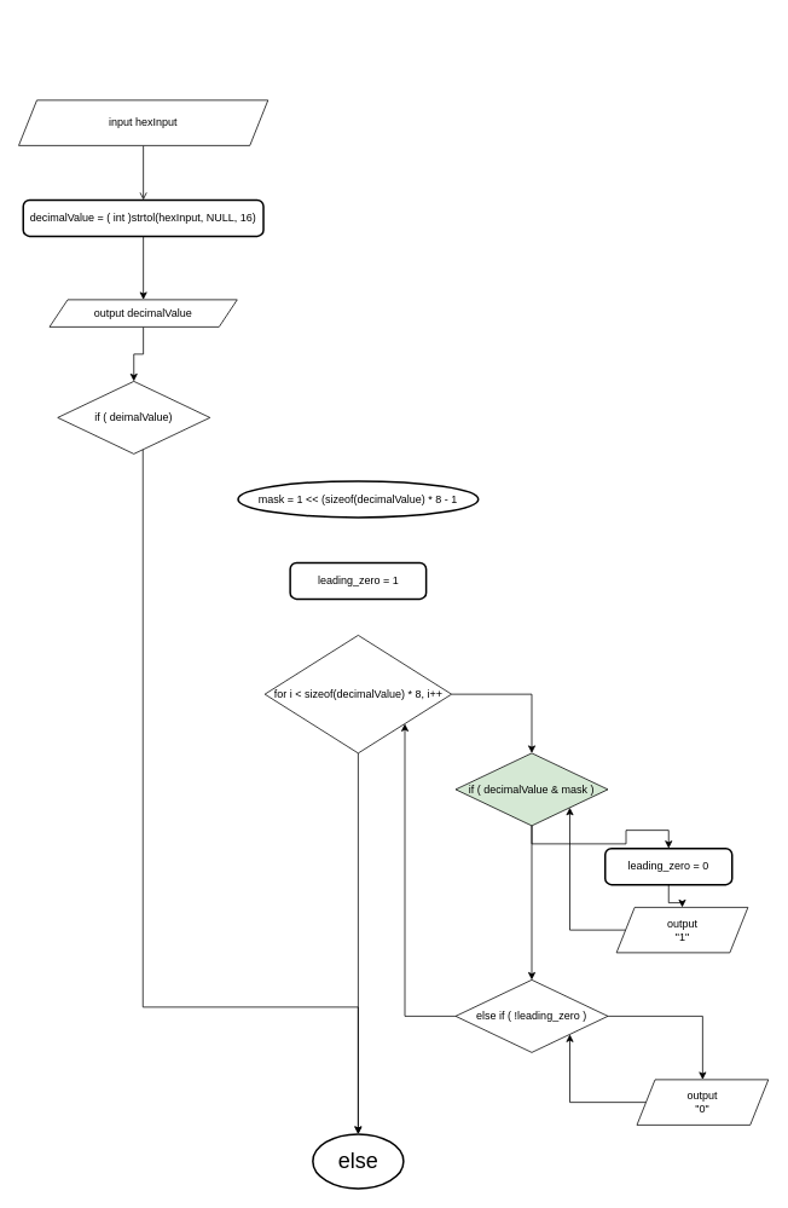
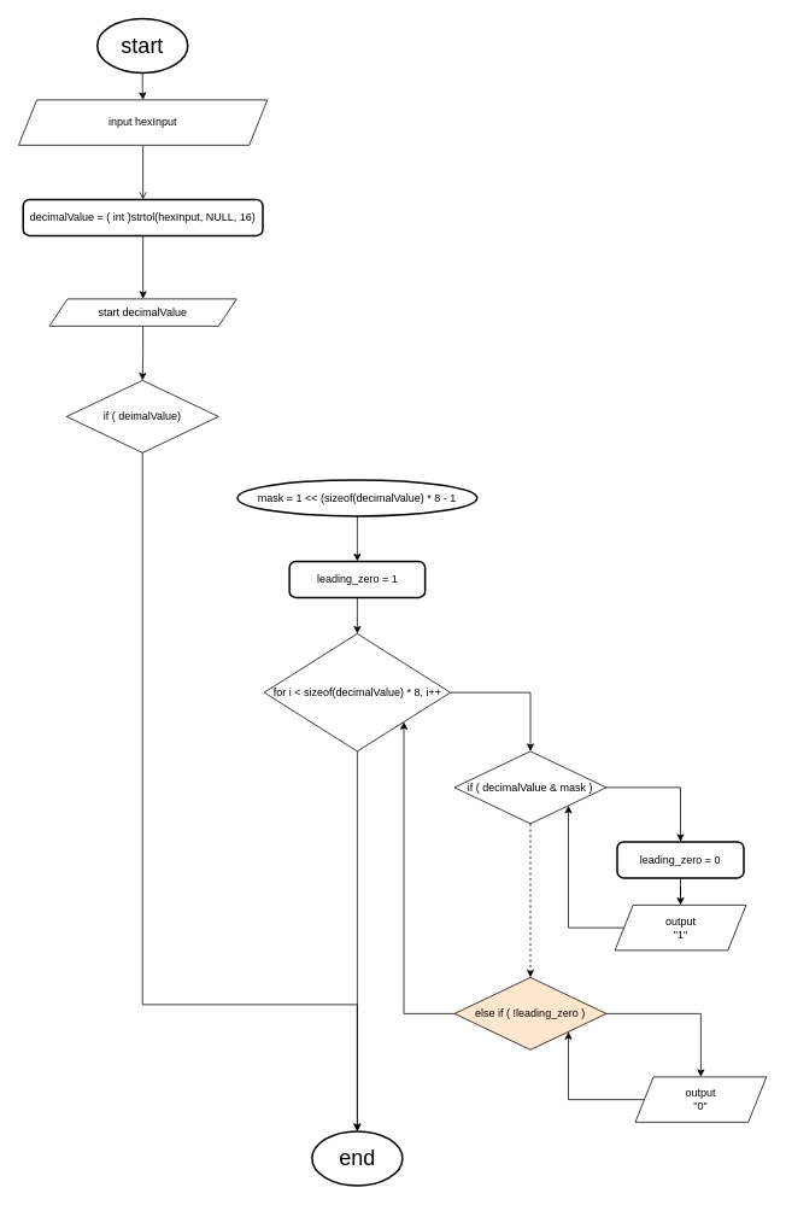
  <mxCell id="0" />
  <mxCell id="1" parent="0" />
- <mxCell id="4" value="&lt;font style=&quot;font-size: 24px;&quot;&gt;else&lt;/font&gt;" style="strokeWidth=2;html=1;shape=mxgraph.flowchart.start_1;whiteSpace=wrap;" vertex="1" parent="1"><mxGeometry x="344.5" y="1250" width="100" height="60" as="geometry" /></mxCell>
+ <mxCell id="2" style="edgeStyle=orthogonalEdgeStyle;rounded=0;orthogonalLoop=1;jettySize=auto;html=1;entryX=0.5;entryY=0;entryDx=0;entryDy=0;" edge="1" parent="1" source="3" target="6"><mxGeometry relative="1" as="geometry" /></mxCell>
+ <mxCell id="3" value="&lt;font style=&quot;font-size: 24px;&quot;&gt;start&lt;/font&gt;" style="strokeWidth=2;html=1;shape=mxgraph.flowchart.start_1;whiteSpace=wrap;" vertex="1" parent="1"><mxGeometry x="107" y="20" width="100" height="60" as="geometry" /></mxCell>
+ <mxCell id="4" value="&lt;font style=&quot;font-size: 24px;&quot;&gt;end&lt;/font&gt;" style="strokeWidth=2;html=1;shape=mxgraph.flowchart.start_1;whiteSpace=wrap;" vertex="1" parent="1"><mxGeometry x="344.5" y="1250" width="100" height="60" as="geometry" /></mxCell>
  <mxCell id="5" style="edgeStyle=orthogonalEdgeStyle;rounded=0;orthogonalLoop=1;jettySize=auto;html=1;entryX=0.5;entryY=0;entryDx=0;entryDy=0;endArrow=open;" edge="1" parent="1" source="6" target="8"><mxGeometry relative="1" as="geometry" /></mxCell>
  <mxCell id="6" value="input hexInput" style="shape=parallelogram;perimeter=parallelogramPerimeter;whiteSpace=wrap;html=1;fixedSize=1;" vertex="1" parent="1"><mxGeometry x="20" y="110" width="275" height="50" as="geometry" /></mxCell>
  <mxCell id="7" style="edgeStyle=orthogonalEdgeStyle;rounded=0;orthogonalLoop=1;jettySize=auto;html=1;entryX=0.5;entryY=0;entryDx=0;entryDy=0;" edge="1" parent="1" source="8" target="10"><mxGeometry relative="1" as="geometry" /></mxCell>
  <mxCell id="8" value="decimalValue = ( int )strtol(hexInput, NULL, 16)" style="rounded=1;whiteSpace=wrap;html=1;absoluteArcSize=1;arcSize=14;strokeWidth=2;" vertex="1" parent="1"><mxGeometry x="25" y="220" width="265" height="40" as="geometry" /></mxCell>
  <mxCell id="9" style="edgeStyle=orthogonalEdgeStyle;rounded=0;orthogonalLoop=1;jettySize=auto;html=1;entryX=0.5;entryY=0;entryDx=0;entryDy=0;" edge="1" parent="1" source="10" target="13"><mxGeometry relative="1" as="geometry" /></mxCell>
- <mxCell id="10" value="output decimalValue" style="shape=parallelogram;perimeter=parallelogramPerimeter;whiteSpace=wrap;html=1;fixedSize=1;" vertex="1" parent="1"><mxGeometry x="54" y="330" width="207" height="30" as="geometry" /></mxCell>
+ <mxCell id="10" value="start decimalValue" style="shape=parallelogram;perimeter=parallelogramPerimeter;whiteSpace=wrap;html=1;fixedSize=1;" vertex="1" parent="1"><mxGeometry x="54" y="330" width="207" height="30" as="geometry" /></mxCell>
  <mxCell id="11" style="edgeStyle=orthogonalEdgeStyle;rounded=0;orthogonalLoop=1;jettySize=auto;html=1;entryX=0.5;entryY=0;entryDx=0;entryDy=0;" edge="1" parent="1" source="12" target="20"><mxGeometry relative="1" as="geometry" /></mxCell>
  <mxCell id="12" value="for i &amp;lt; sizeof(decimalValue) * 8, i++" style="rhombus;whiteSpace=wrap;html=1;" vertex="1" parent="1"><mxGeometry x="291.5" y="700" width="206" height="130" as="geometry" /></mxCell>
- <mxCell id="13" value="if ( deimalValue)" style="rhombus;whiteSpace=wrap;html=1;" vertex="1" parent="1"><mxGeometry x="63" y="420" width="168" height="80" as="geometry" /></mxCell>
+ <mxCell id="13" value="if ( deimalValue)" style="rhombus;whiteSpace=wrap;html=1;" vertex="1" parent="1"><mxGeometry x="73" y="420" width="168" height="80" as="geometry" /></mxCell>
+ <mxCell id="14" style="edgeStyle=orthogonalEdgeStyle;rounded=0;orthogonalLoop=1;jettySize=auto;html=1;entryX=0.5;entryY=0;entryDx=0;entryDy=0;" edge="1" parent="1" source="15" target="17"><mxGeometry relative="1" as="geometry" /></mxCell>
  <mxCell id="15" value="mask = 1 &amp;lt;&amp;lt; (sizeof(decimalValue) * 8 - 1" style="ellipse;whiteSpace=wrap;html=1;absoluteArcSize=1;arcSize=14;strokeWidth=2;" vertex="1" parent="1"><mxGeometry x="262" y="530" width="265" height="40" as="geometry" /></mxCell>
+ <mxCell id="16" style="edgeStyle=orthogonalEdgeStyle;rounded=0;orthogonalLoop=1;jettySize=auto;html=1;exitX=0.5;exitY=1;exitDx=0;exitDy=0;entryX=0.5;entryY=0;entryDx=0;entryDy=0;" edge="1" parent="1" source="17" target="12"><mxGeometry relative="1" as="geometry" /></mxCell>
  <mxCell id="17" value="leading_zero = 1" style="rounded=1;whiteSpace=wrap;html=1;absoluteArcSize=1;arcSize=14;strokeWidth=2;" vertex="1" parent="1"><mxGeometry x="319.5" y="620" width="150" height="40" as="geometry" /></mxCell>
  <mxCell id="18" style="edgeStyle=orthogonalEdgeStyle;rounded=0;orthogonalLoop=1;jettySize=auto;html=1;entryX=0.5;entryY=0;entryDx=0;entryDy=0;" edge="1" parent="1" source="20" target="22"><mxGeometry relative="1" as="geometry" /></mxCell>
- <mxCell id="19" style="edgeStyle=orthogonalEdgeStyle;rounded=0;orthogonalLoop=1;jettySize=auto;html=1;entryX=0.5;entryY=0;entryDx=0;entryDy=0;" edge="1" parent="1" source="20" target="27"><mxGeometry relative="1" as="geometry" /></mxCell>
- <mxCell id="20" value="if ( decimalValue &amp;amp; mask )" style="rhombus;whiteSpace=wrap;html=1;fillColor=#d5e8d4;" vertex="1" parent="1"><mxGeometry x="502" y="830" width="168" height="80" as="geometry" /></mxCell>
+ <mxCell id="19" style="edgeStyle=orthogonalEdgeStyle;rounded=0;orthogonalLoop=1;jettySize=auto;html=1;entryX=0.5;entryY=0;entryDx=0;entryDy=0;dashed=1;" edge="1" parent="1" source="20" target="27"><mxGeometry relative="1" as="geometry" /></mxCell>
+ <mxCell id="20" value="if ( decimalValue &amp;amp; mask )" style="rhombus;whiteSpace=wrap;html=1;" vertex="1" parent="1"><mxGeometry x="502" y="830" width="168" height="80" as="geometry" /></mxCell>
  <mxCell id="21" style="edgeStyle=orthogonalEdgeStyle;rounded=0;orthogonalLoop=1;jettySize=auto;html=1;entryX=0.5;entryY=0;entryDx=0;entryDy=0;" edge="1" parent="1" source="22" target="24"><mxGeometry relative="1" as="geometry" /></mxCell>
- <mxCell id="22" value="leading_zero = 0" style="rounded=1;whiteSpace=wrap;html=1;absoluteArcSize=1;arcSize=14;strokeWidth=2;" vertex="1" parent="1"><mxGeometry x="667" y="935" width="140" height="40" as="geometry" /></mxCell>
+ <mxCell id="22" value="leading_zero = 0" style="rounded=1;whiteSpace=wrap;html=1;absoluteArcSize=1;arcSize=14;strokeWidth=2;" vertex="1" parent="1"><mxGeometry x="682" y="930" width="140" height="40" as="geometry" /></mxCell>
  <mxCell id="23" style="edgeStyle=orthogonalEdgeStyle;rounded=0;orthogonalLoop=1;jettySize=auto;html=1;entryX=1;entryY=1;entryDx=0;entryDy=0;" edge="1" parent="1" source="24" target="20"><mxGeometry relative="1" as="geometry" /></mxCell>
  <mxCell id="24" value="output&lt;div&gt;&quot;1&quot;&lt;/div&gt;" style="shape=parallelogram;perimeter=parallelogramPerimeter;whiteSpace=wrap;html=1;fixedSize=1;" vertex="1" parent="1"><mxGeometry x="679.5" y="1000" width="145" height="50" as="geometry" /></mxCell>
  <mxCell id="25" style="edgeStyle=orthogonalEdgeStyle;rounded=0;orthogonalLoop=1;jettySize=auto;html=1;entryX=0.5;entryY=0;entryDx=0;entryDy=0;" edge="1" parent="1" source="27" target="29"><mxGeometry relative="1" as="geometry" /></mxCell>
  <mxCell id="26" style="edgeStyle=orthogonalEdgeStyle;rounded=0;orthogonalLoop=1;jettySize=auto;html=1;entryX=1;entryY=1;entryDx=0;entryDy=0;" edge="1" parent="1" source="27" target="12"><mxGeometry relative="1" as="geometry" /></mxCell>
- <mxCell id="27" value="else if ( !leading_zero )" style="rhombus;whiteSpace=wrap;html=1;" vertex="1" parent="1"><mxGeometry x="502" y="1080" width="168" height="80" as="geometry" /></mxCell>
+ <mxCell id="27" value="else if ( !leading_zero )" style="rhombus;whiteSpace=wrap;html=1;fillColor=#ffe6cc;" vertex="1" parent="1"><mxGeometry x="502" y="1080" width="168" height="80" as="geometry" /></mxCell>
  <mxCell id="28" style="edgeStyle=orthogonalEdgeStyle;rounded=0;orthogonalLoop=1;jettySize=auto;html=1;entryX=1;entryY=1;entryDx=0;entryDy=0;" edge="1" parent="1" source="29" target="27"><mxGeometry relative="1" as="geometry" /></mxCell>
  <mxCell id="29" value="output&lt;div&gt;&quot;0&quot;&lt;/div&gt;" style="shape=parallelogram;perimeter=parallelogramPerimeter;whiteSpace=wrap;html=1;fixedSize=1;" vertex="1" parent="1"><mxGeometry x="702" y="1190" width="145" height="50" as="geometry" /></mxCell>
  <mxCell id="30" style="edgeStyle=orthogonalEdgeStyle;rounded=0;orthogonalLoop=1;jettySize=auto;html=1;entryX=0.5;entryY=0;entryDx=0;entryDy=0;entryPerimeter=0;" edge="1" parent="1" source="12" target="4"><mxGeometry relative="1" as="geometry" /></mxCell>
  <mxCell id="31" style="edgeStyle=orthogonalEdgeStyle;rounded=0;orthogonalLoop=1;jettySize=auto;html=1;entryX=0.5;entryY=0;entryDx=0;entryDy=0;entryPerimeter=0;" edge="1" parent="1" source="13" target="4"><mxGeometry relative="1" as="geometry"><Array as="points"><mxPoint x="157" y="1110" /><mxPoint x="395" y="1110" /></Array></mxGeometry></mxCell>
